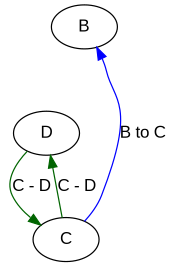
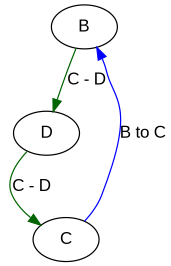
  digraph {
    fontname="Liberation Sans"
    node [fontname="Liberation Sans"]
    edge [color=darkgreen fontname="Liberation Sans"]
    n1 [label=B]
    n2 [label=C]
    n3 [label=D]
    n2 -> n1 [color=blue label="B to C"]
-   n2 -> n3 [label="C - D"]
+   n1 -> n3 [label="C - D"]
    n3 -> n2 [label="C - D"]
  }
